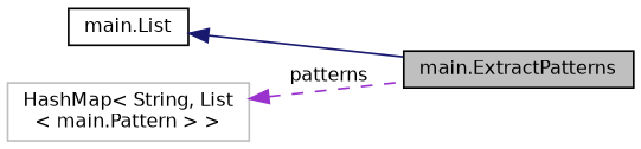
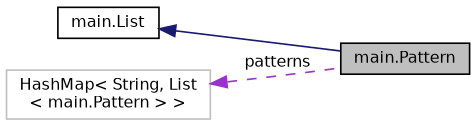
  digraph {
    rankdir=LR
    node [color=black fillcolor=white fontname=Helvetica fontsize=10 shape=record style=filled]
    edge [dir=back fontname=Helvetica fontsize=10 labelfontname=Helvetica labelfontsize=10]
-   n1 [fillcolor=grey75 fontcolor=black height=0.2 label="main.ExtractPatterns" width=0.4]
+   n1 [fillcolor=grey75 fontcolor=black height=0.2 label="main.Pattern" width=0.4]
    n2 [height=0.2 label="main.List" width=0.4]
    n3 [color=grey75 height=0.2 label="HashMap\< String, List\l\< main.Pattern \> \>" width=0.4]
    n2 -> n1 [color=midnightblue style=solid]
    n3 -> n1 [color=darkorchid3 label=" patterns" style=dashed]
  }
